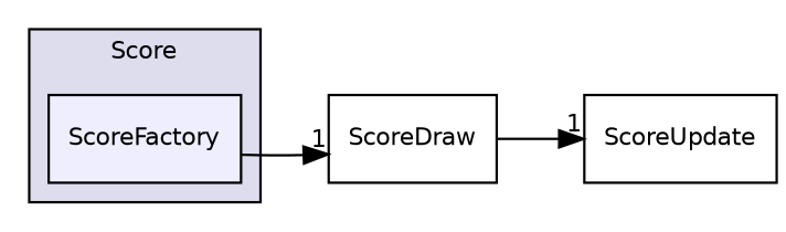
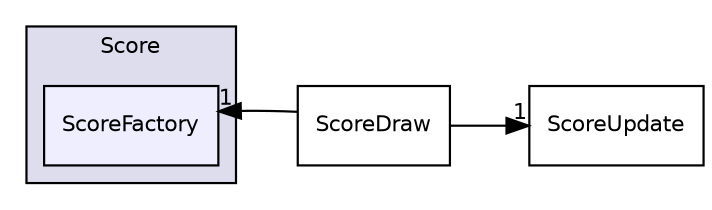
  digraph {
    compound=true
    rankdir=LR
    node [fontname=Helvetica fontsize=10 shape=box]
    edge [headlabel=1 labeldistance=1.5 labelfontname=Helvetica labelfontsize=10]
    n1 [fillcolor="#eeeeff" label=ScoreFactory pencolor=black style=filled]
    n2 [label=ScoreDraw]
    n3 [label=ScoreUpdate]
    subgraph cluster_1 {
      bgcolor="#ddddee"
      fontname=Helvetica
      fontsize=10
      label=Score
      pencolor=black
      n1
    }
-   n1 -> n2
+   n2 -> n1
    n2 -> n3
  }
